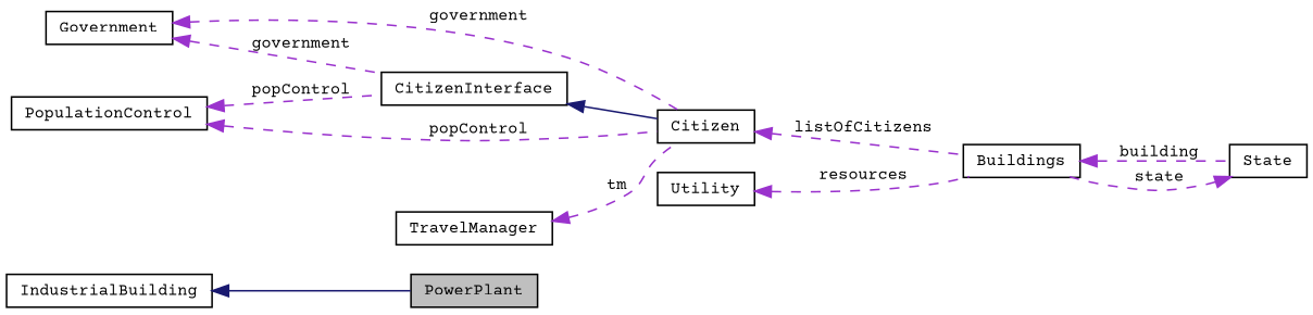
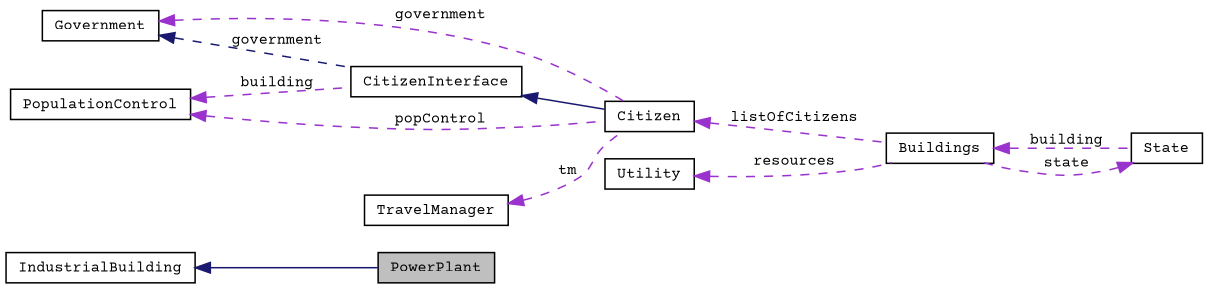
  digraph {
    fontname="Courier Prime"
    rankdir=LR
    node [color=black fillcolor=white fontname="Courier Prime" fontsize=10 shape=record style=filled]
    edge [color=darkorchid3 dir=back fontname="Courier Prime" fontsize=10 labelfontname=Helvetica labelfontsize=10 style=dashed]
    n1 [fillcolor=grey75 fontcolor=black height=0.2 label=PowerPlant width=0.4]
    n2 [height=0.2 label=IndustrialBuilding width=0.4]
    n3 [height=0.2 label=Buildings width=0.4]
    n4 [height=0.2 label=State width=0.4]
    n5 [height=0.2 label=Citizen width=0.4]
    n6 [height=0.2 label=CitizenInterface width=0.4]
    n7 [height=0.2 label=Government width=0.4]
    n8 [height=0.2 label=PopulationControl width=0.4]
    n9 [height=0.2 label=TravelManager width=0.4]
    n10 [height=0.2 label=Utility width=0.4]
    n2 -> n1 [color=midnightblue style=solid]
    n3 -> n4 [label=" building"]
    n4 -> n3 [label=" state"]
    n5 -> n3 [label=" listOfCitizens"]
    n6 -> n5 [color=midnightblue style=solid]
    n7 -> n5 [label=" government"]
-   n7 -> n6 [label=" government"]
+   n7 -> n6 [color=midnightblue label=" government"]
    n8 -> n5 [label=" popControl"]
-   n8 -> n6 [label=" popControl"]
+   n8 -> n6 [label=" building"]
    n9 -> n5 [label=" tm"]
    n10 -> n3 [label=" resources"]
  }
